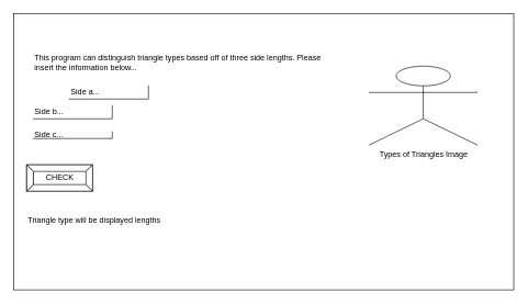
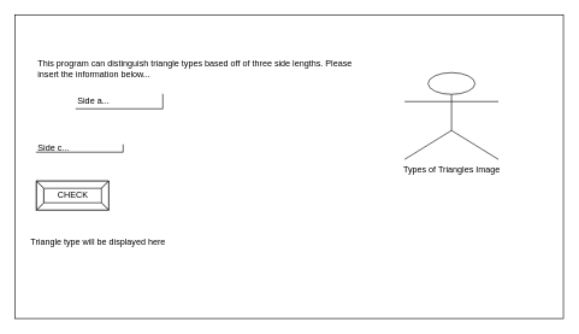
  <mxCell id="0" />
  <mxCell id="1" parent="0" />
  <mxCell id="2" value="" style="rounded=0;whiteSpace=wrap;html=1;" parent="1" vertex="1"><mxGeometry x="20" y="20" width="760" height="420" as="geometry" /></mxCell>
  <mxCell id="3" value="Side a..." style="shape=partialRectangle;whiteSpace=wrap;html=1;top=0;left=0;fillColor=none;align=left;" parent="1" vertex="1"><mxGeometry x="105" y="130" width="120" height="20" as="geometry" /></mxCell>
- <mxCell id="4" value="CHECK" style="labelPosition=center;verticalLabelPosition=middle;align=center;html=1;shape=mxgraph.basic.button;dx=10;" parent="1" vertex="1"><mxGeometry x="40" y="250" width="100" height="40" as="geometry" /></mxCell>
+ <mxCell id="4" value="CHECK" style="labelPosition=center;verticalLabelPosition=middle;align=center;html=1;shape=mxgraph.basic.button;dx=10;" parent="1" vertex="1"><mxGeometry x="50" y="250" width="100" height="40" as="geometry" /></mxCell>
  <mxCell id="5" value="This program can distinguish triangle types based off of three side lengths. Please insert the information below..." style="text;html=1;strokeColor=none;fillColor=none;align=left;verticalAlign=middle;whiteSpace=wrap;rounded=0;" vertex="1" parent="1"><mxGeometry x="50" y="80" width="450" height="30" as="geometry" /></mxCell>
- <mxCell id="6" value="Side b..." style="shape=partialRectangle;whiteSpace=wrap;html=1;top=0;left=0;fillColor=none;align=left;" vertex="1" parent="1"><mxGeometry x="50" y="160" width="120" height="20" as="geometry" /></mxCell>
  <mxCell id="7" value="Side c..." style="shape=partialRectangle;whiteSpace=wrap;html=1;top=0;left=0;fillColor=none;align=left;" vertex="1" parent="1"><mxGeometry x="50" y="200" width="120" height="10" as="geometry" /></mxCell>
- <mxCell id="8" value="Types of Triangles Image" style="shape=umlActor;verticalLabelPosition=bottom;verticalAlign=top;html=1;outlineConnect=0;" vertex="1" parent="1"><mxGeometry x="560" y="100" width="165" height="120" as="geometry" /></mxCell>
- <mxCell id="9" value="Triangle type will be displayed lengths" style="text;html=1;strokeColor=none;fillColor=none;align=left;verticalAlign=middle;whiteSpace=wrap;rounded=0;" vertex="1" parent="1"><mxGeometry x="40" y="320" width="450" height="30" as="geometry" /></mxCell>
+ <mxCell id="8" value="Types of Triangles Image" style="shape=umlActor;verticalLabelPosition=bottom;verticalAlign=top;html=1;outlineConnect=0;" vertex="1" parent="1"><mxGeometry x="560" y="100" width="130" height="120" as="geometry" /></mxCell>
+ <mxCell id="9" value="Triangle type will be displayed here" style="text;html=1;strokeColor=none;fillColor=none;align=left;verticalAlign=middle;whiteSpace=wrap;rounded=0;" vertex="1" parent="1"><mxGeometry x="40" y="320" width="450" height="30" as="geometry" /></mxCell>
